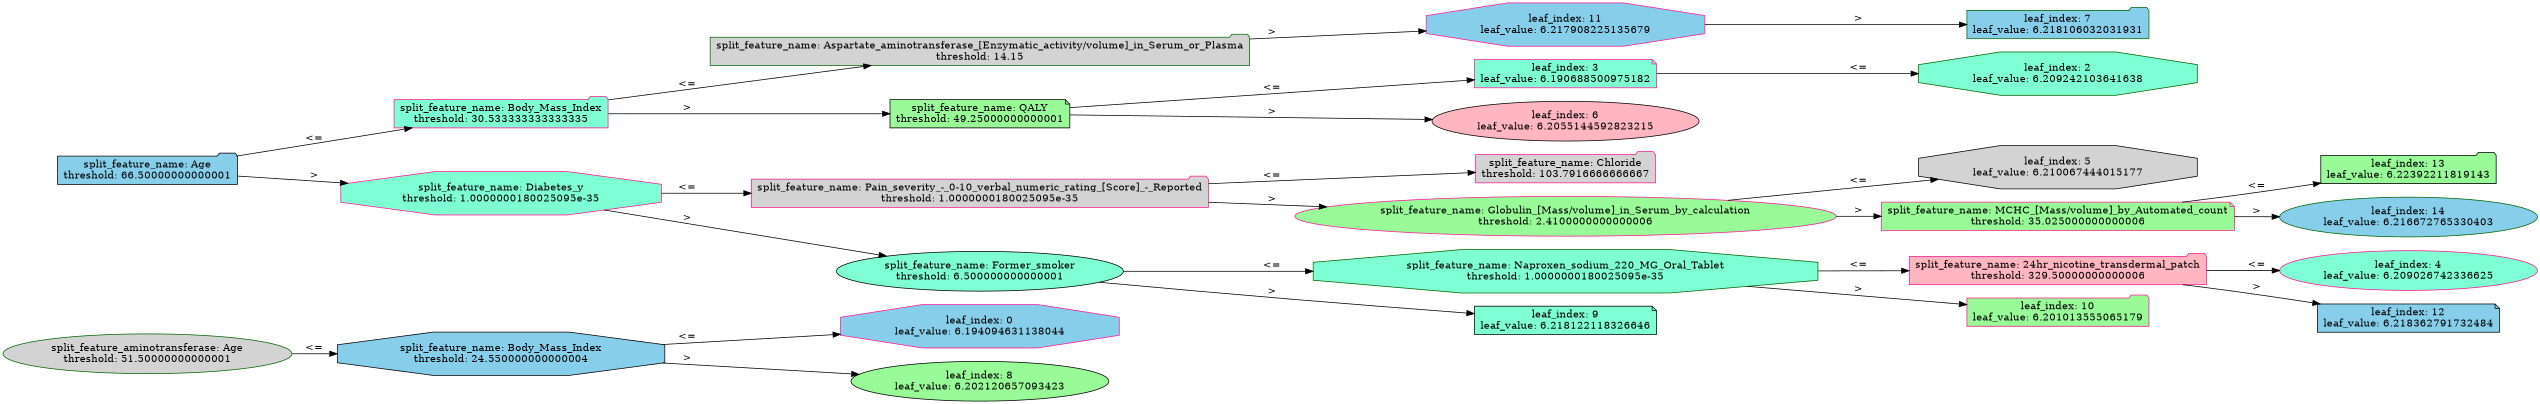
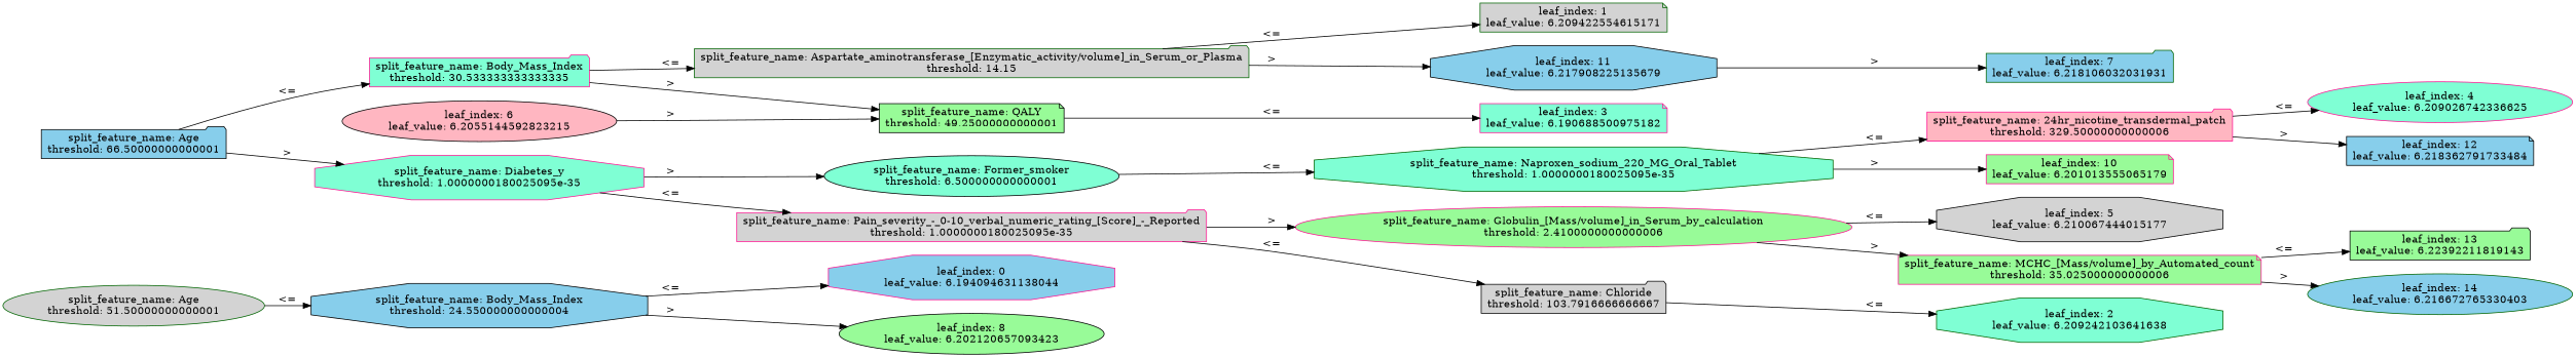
  digraph {
    rankdir=LR
    node [color=black fillcolor=aquamarine shape=folder style=filled]
-   n1 [color=darkgreen fillcolor=lightgrey label="split_feature_aminotransferase: Age\nthreshold: 51.50000000000001" shape=ellipse]
+   n1 [color=darkgreen fillcolor=lightgrey label="split_feature_name: Age\nthreshold: 51.50000000000001" shape=ellipse]
    n2 [fillcolor=skyblue label="split_feature_name: Body_Mass_Index\nthreshold: 24.550000000000004" shape=octagon]
    n3 [color=deeppink fillcolor=skyblue label="leaf_index: 0\nleaf_value: 6.194094631138044" shape=octagon]
    n4 [fillcolor=palegreen label="leaf_index: 8\nleaf_value: 6.202120657093423" shape=ellipse]
    n5 [fillcolor=skyblue label="split_feature_name: Age\nthreshold: 66.50000000000001"]
    n6 [color=deeppink label="split_feature_name: Body_Mass_Index\nthreshold: 30.533333333333335"]
    n7 [color=deeppink label="split_feature_name: Diabetes_y\nthreshold: 1.0000000180025095e-35" shape=octagon]
    n8 [color=darkgreen fillcolor=lightgrey label="split_feature_name: Aspartate_aminotransferase_[Enzymatic_activity/volume]_in_Serum_or_Plasma\nthreshold: 14.15"]
    n9 [fillcolor=palegreen label="split_feature_name: QALY\nthreshold: 49.25000000000001" shape=note]
    n10 [color=deeppink fillcolor=lightgrey label="split_feature_name: Pain_severity_-_0-10_verbal_numeric_rating_[Score]_-_Reported\nthreshold: 1.0000000180025095e-35"]
    n11 [label="split_feature_name: Former_smoker\nthreshold: 6.500000000000001" shape=ellipse]
-   n13 [color=deeppink fillcolor=skyblue label="leaf_index: 11\nleaf_value: 6.217908225135679" shape=octagon]
+   n12 [color=darkgreen fillcolor=lightgrey label="leaf_index: 1\nleaf_value: 6.209422554615171" shape=note]
+   n13 [fillcolor=skyblue label="leaf_index: 11\nleaf_value: 6.217908225135679" shape=octagon]
    n14 [color=deeppink label="leaf_index: 3\nleaf_value: 6.190688500975182" shape=note]
    n15 [fillcolor=lightpink label="leaf_index: 6\nleaf_value: 6.2055144592823215" shape=ellipse]
    n16 [color=darkgreen fillcolor=skyblue label="leaf_index: 7\nleaf_value: 6.218106032031931"]
-   n17 [color=deeppink fillcolor=lightgrey label="split_feature_name: Chloride\nthreshold: 103.7916666666667"]
+   n17 [fillcolor=lightgrey label="split_feature_name: Chloride\nthreshold: 103.7916666666667"]
    n18 [color=deeppink fillcolor=palegreen label="split_feature_name: Globulin_[Mass/volume]_in_Serum_by_calculation\nthreshold: 2.4100000000000006" shape=ellipse]
    n19 [color=darkgreen label="split_feature_name: Naproxen_sodium_220_MG_Oral_Tablet\nthreshold: 1.0000000180025095e-35" shape=octagon]
-   n20 [label="leaf_index: 9\nleaf_value: 6.218122118326646" shape=note]
    n21 [color=darkgreen label="leaf_index: 2\nleaf_value: 6.209242103641638" shape=octagon]
    n22 [fillcolor=lightgrey label="leaf_index: 5\nleaf_value: 6.210067444015177" shape=octagon]
    n23 [color=deeppink fillcolor=palegreen label="split_feature_name: MCHC_[Mass/volume]_by_Automated_count\nthreshold: 35.025000000000006" shape=note]
    n24 [fillcolor=palegreen label="leaf_index: 13\nleaf_value: 6.22392211819143"]
    n25 [color=darkgreen fillcolor=skyblue label="leaf_index: 14\nleaf_value: 6.216672765330403" shape=ellipse]
    n26 [color=deeppink fillcolor=lightpink label="split_feature_name: 24hr_nicotine_transdermal_patch\nthreshold: 329.50000000000006"]
-   n27 [color=deeppink fillcolor=palegreen label="leaf_index: 10\nleaf_value: 6.201013555065179"]
+   n27 [color=deeppink fillcolor=palegreen label="leaf_index: 10\nleaf_value: 6.201013555065179" shape=note]
    n28 [color=deeppink label="leaf_index: 4\nleaf_value: 6.209026742336625" shape=ellipse]
-   n29 [fillcolor=skyblue label="leaf_index: 12\nleaf_value: 6.218362791732484" shape=note]
+   n29 [fillcolor=skyblue label="leaf_index: 12\nleaf_value: 6.218362791733484" shape=note]
    n1 -> n2 [label="<="]
    n2 -> n3 [label="<="]
    n2 -> n4 [label=">"]
    n5 -> n6 [label="<="]
    n5 -> n7 [label=">"]
    n6 -> n8 [label="<="]
    n6 -> n9 [label=">"]
    n7 -> n10 [label="<="]
    n7 -> n11 [label=">"]
+   n8 -> n12 [label="<="]
    n8 -> n13 [label=">"]
    n9 -> n14 [label="<="]
-   n9 -> n15 [label=">"]
+   n15 -> n9 [label=">"]
    n10 -> n17 [label="<="]
    n10 -> n18 [label=">"]
    n11 -> n19 [label="<="]
-   n11 -> n20 [label=">"]
    n13 -> n16 [label=">"]
-   n14 -> n21 [label="<="]
+   n17 -> n21 [label="<="]
    n18 -> n22 [label="<="]
    n18 -> n23 [label=">"]
    n19 -> n26 [label="<="]
    n19 -> n27 [label=">"]
    n23 -> n24 [label="<="]
    n23 -> n25 [label=">"]
    n26 -> n28 [label="<="]
    n26 -> n29 [label=">"]
  }
